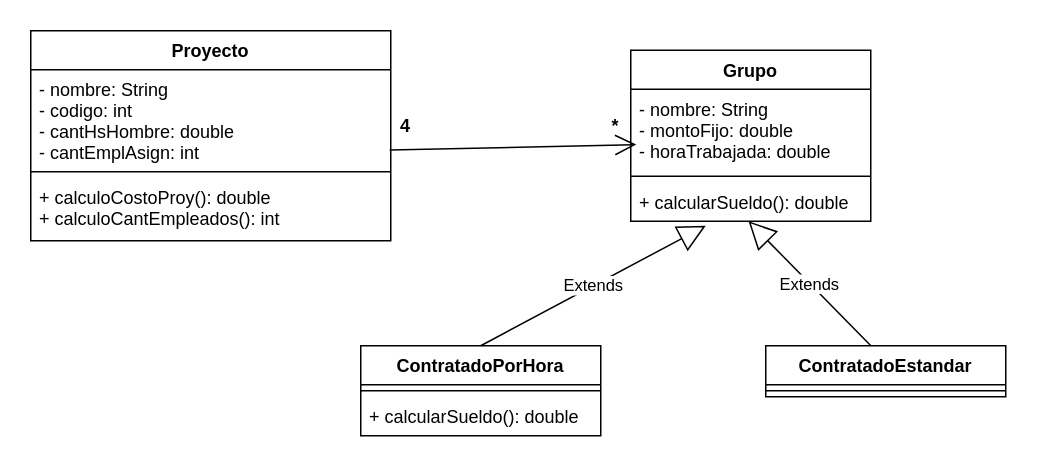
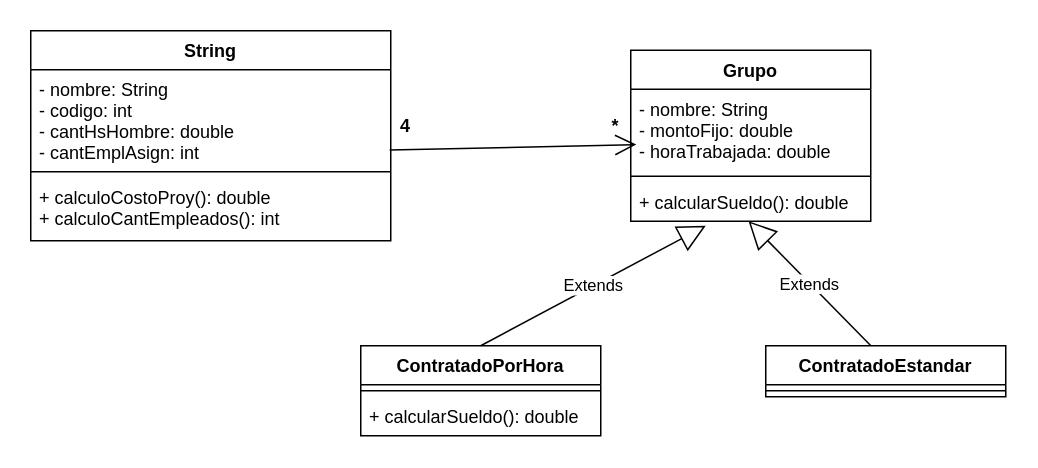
  <mxCell id="0" />
  <mxCell id="1" parent="0" />
- <mxCell id="2" value="Proyecto" style="swimlane;fontStyle=1;align=center;verticalAlign=top;childLayout=stackLayout;horizontal=1;startSize=26;horizontalStack=0;resizeParent=1;resizeParentMax=0;resizeLast=0;collapsible=1;marginBottom=0;" vertex="1" parent="1"><mxGeometry x="20" y="20" width="240" height="140" as="geometry" /></mxCell>
+ <mxCell id="2" value="String" style="swimlane;fontStyle=1;align=center;verticalAlign=top;childLayout=stackLayout;horizontal=1;startSize=26;horizontalStack=0;resizeParent=1;resizeParentMax=0;resizeLast=0;collapsible=1;marginBottom=0;" vertex="1" parent="1"><mxGeometry x="20" y="20" width="240" height="140" as="geometry" /></mxCell>
  <mxCell id="3" value="- nombre: String&#10;- codigo: int&#10;- cantHsHombre: double&#10;- cantEmplAsign: int&#10;" style="text;strokeColor=none;fillColor=none;align=left;verticalAlign=top;spacingLeft=4;spacingRight=4;overflow=hidden;rotatable=0;points=[[0,0.5],[1,0.5]];portConstraint=eastwest;" vertex="1" parent="2"><mxGeometry y="26" width="240" height="64" as="geometry" /></mxCell>
  <mxCell id="4" value="" style="line;strokeWidth=1;fillColor=none;align=left;verticalAlign=middle;spacingTop=-1;spacingLeft=3;spacingRight=3;rotatable=0;labelPosition=right;points=[];portConstraint=eastwest;" vertex="1" parent="2"><mxGeometry y="90" width="240" height="8" as="geometry" /></mxCell>
  <mxCell id="5" value="+ calculoCostoProy(): double&#10;+ calculoCantEmpleados(): int" style="text;strokeColor=none;fillColor=none;align=left;verticalAlign=top;spacingLeft=4;spacingRight=4;overflow=hidden;rotatable=0;points=[[0,0.5],[1,0.5]];portConstraint=eastwest;" vertex="1" parent="2"><mxGeometry y="98" width="240" height="42" as="geometry" /></mxCell>
  <mxCell id="6" value="Grupo" style="swimlane;fontStyle=1;align=center;verticalAlign=top;childLayout=stackLayout;horizontal=1;startSize=26;horizontalStack=0;resizeParent=1;resizeParentMax=0;resizeLast=0;collapsible=1;marginBottom=0;" vertex="1" parent="1"><mxGeometry x="420" y="33" width="160" height="114" as="geometry" /></mxCell>
  <mxCell id="7" value="- nombre: String&#10;- montoFijo: double&#10;- horaTrabajada: double&#10;" style="text;strokeColor=none;fillColor=none;align=left;verticalAlign=top;spacingLeft=4;spacingRight=4;overflow=hidden;rotatable=0;points=[[0,0.5],[1,0.5]];portConstraint=eastwest;" vertex="1" parent="6"><mxGeometry y="26" width="160" height="54" as="geometry" /></mxCell>
  <mxCell id="8" value="" style="line;strokeWidth=1;fillColor=none;align=left;verticalAlign=middle;spacingTop=-1;spacingLeft=3;spacingRight=3;rotatable=0;labelPosition=right;points=[];portConstraint=eastwest;" vertex="1" parent="6"><mxGeometry y="80" width="160" height="8" as="geometry" /></mxCell>
  <mxCell id="9" value="+ calcularSueldo(): double" style="text;strokeColor=none;fillColor=none;align=left;verticalAlign=top;spacingLeft=4;spacingRight=4;overflow=hidden;rotatable=0;points=[[0,0.5],[1,0.5]];portConstraint=eastwest;" vertex="1" parent="6"><mxGeometry y="88" width="160" height="26" as="geometry" /></mxCell>
  <mxCell id="10" value="ContratadoPorHora" style="swimlane;fontStyle=1;align=center;verticalAlign=top;childLayout=stackLayout;horizontal=1;startSize=26;horizontalStack=0;resizeParent=1;resizeParentMax=0;resizeLast=0;collapsible=1;marginBottom=0;" vertex="1" parent="1"><mxGeometry x="240" y="230" width="160" height="60" as="geometry" /></mxCell>
  <mxCell id="11" value="" style="line;strokeWidth=1;fillColor=none;align=left;verticalAlign=middle;spacingTop=-1;spacingLeft=3;spacingRight=3;rotatable=0;labelPosition=right;points=[];portConstraint=eastwest;" vertex="1" parent="10"><mxGeometry y="26" width="160" height="8" as="geometry" /></mxCell>
  <mxCell id="12" value="+ calcularSueldo(): double" style="text;strokeColor=none;fillColor=none;align=left;verticalAlign=top;spacingLeft=4;spacingRight=4;overflow=hidden;rotatable=0;points=[[0,0.5],[1,0.5]];portConstraint=eastwest;" vertex="1" parent="10"><mxGeometry y="34" width="160" height="26" as="geometry" /></mxCell>
  <mxCell id="13" value="ContratadoEstandar" style="swimlane;fontStyle=1;align=center;verticalAlign=top;childLayout=stackLayout;horizontal=1;startSize=26;horizontalStack=0;resizeParent=1;resizeParentMax=0;resizeLast=0;collapsible=1;marginBottom=0;" vertex="1" parent="1"><mxGeometry x="510" y="230" width="160" height="34" as="geometry" /></mxCell>
  <mxCell id="14" value="" style="line;strokeWidth=1;fillColor=none;align=left;verticalAlign=middle;spacingTop=-1;spacingLeft=3;spacingRight=3;rotatable=0;labelPosition=right;points=[];portConstraint=eastwest;" vertex="1" parent="13"><mxGeometry y="26" width="160" height="8" as="geometry" /></mxCell>
  <mxCell id="15" value="" style="endArrow=open;endFill=1;endSize=12;html=1;rounded=0;exitX=0.997;exitY=0.837;exitDx=0;exitDy=0;exitPerimeter=0;entryX=0.671;entryY=0.995;entryDx=0;entryDy=0;entryPerimeter=0;" edge="1" parent="1" source="3" target="17"><mxGeometry width="160" relative="1" as="geometry"><mxPoint x="260" y="160" as="sourcePoint" /><mxPoint x="420" y="160" as="targetPoint" /></mxGeometry></mxCell>
  <mxCell id="16" value="4" style="text;align=center;fontStyle=1;verticalAlign=middle;spacingLeft=3;spacingRight=3;strokeColor=none;rotatable=0;points=[[0,0.5],[1,0.5]];portConstraint=eastwest;" vertex="1" parent="1"><mxGeometry x="230" y="70" width="80" height="26" as="geometry" /></mxCell>
  <mxCell id="17" value="*" style="text;align=center;fontStyle=1;verticalAlign=middle;spacingLeft=3;spacingRight=3;strokeColor=none;rotatable=0;points=[[0,0.5],[1,0.5]];portConstraint=eastwest;" vertex="1" parent="1"><mxGeometry x="370" y="70" width="80" height="26" as="geometry" /></mxCell>
  <mxCell id="18" value="Extends" style="endArrow=block;endSize=16;endFill=0;html=1;rounded=0;exitX=0.5;exitY=0;exitDx=0;exitDy=0;" edge="1" parent="1" source="10"><mxGeometry width="160" relative="1" as="geometry"><mxPoint x="260" y="160" as="sourcePoint" /><mxPoint x="470" y="150" as="targetPoint" /></mxGeometry></mxCell>
  <mxCell id="19" value="Extends" style="endArrow=block;endSize=16;endFill=0;html=1;rounded=0;entryX=0.491;entryY=0.999;entryDx=0;entryDy=0;entryPerimeter=0;exitX=0.438;exitY=0;exitDx=0;exitDy=0;exitPerimeter=0;" edge="1" parent="1" source="13" target="9"><mxGeometry width="160" relative="1" as="geometry"><mxPoint x="330" y="240" as="sourcePoint" /><mxPoint x="475.92" y="162.148" as="targetPoint" /></mxGeometry></mxCell>
